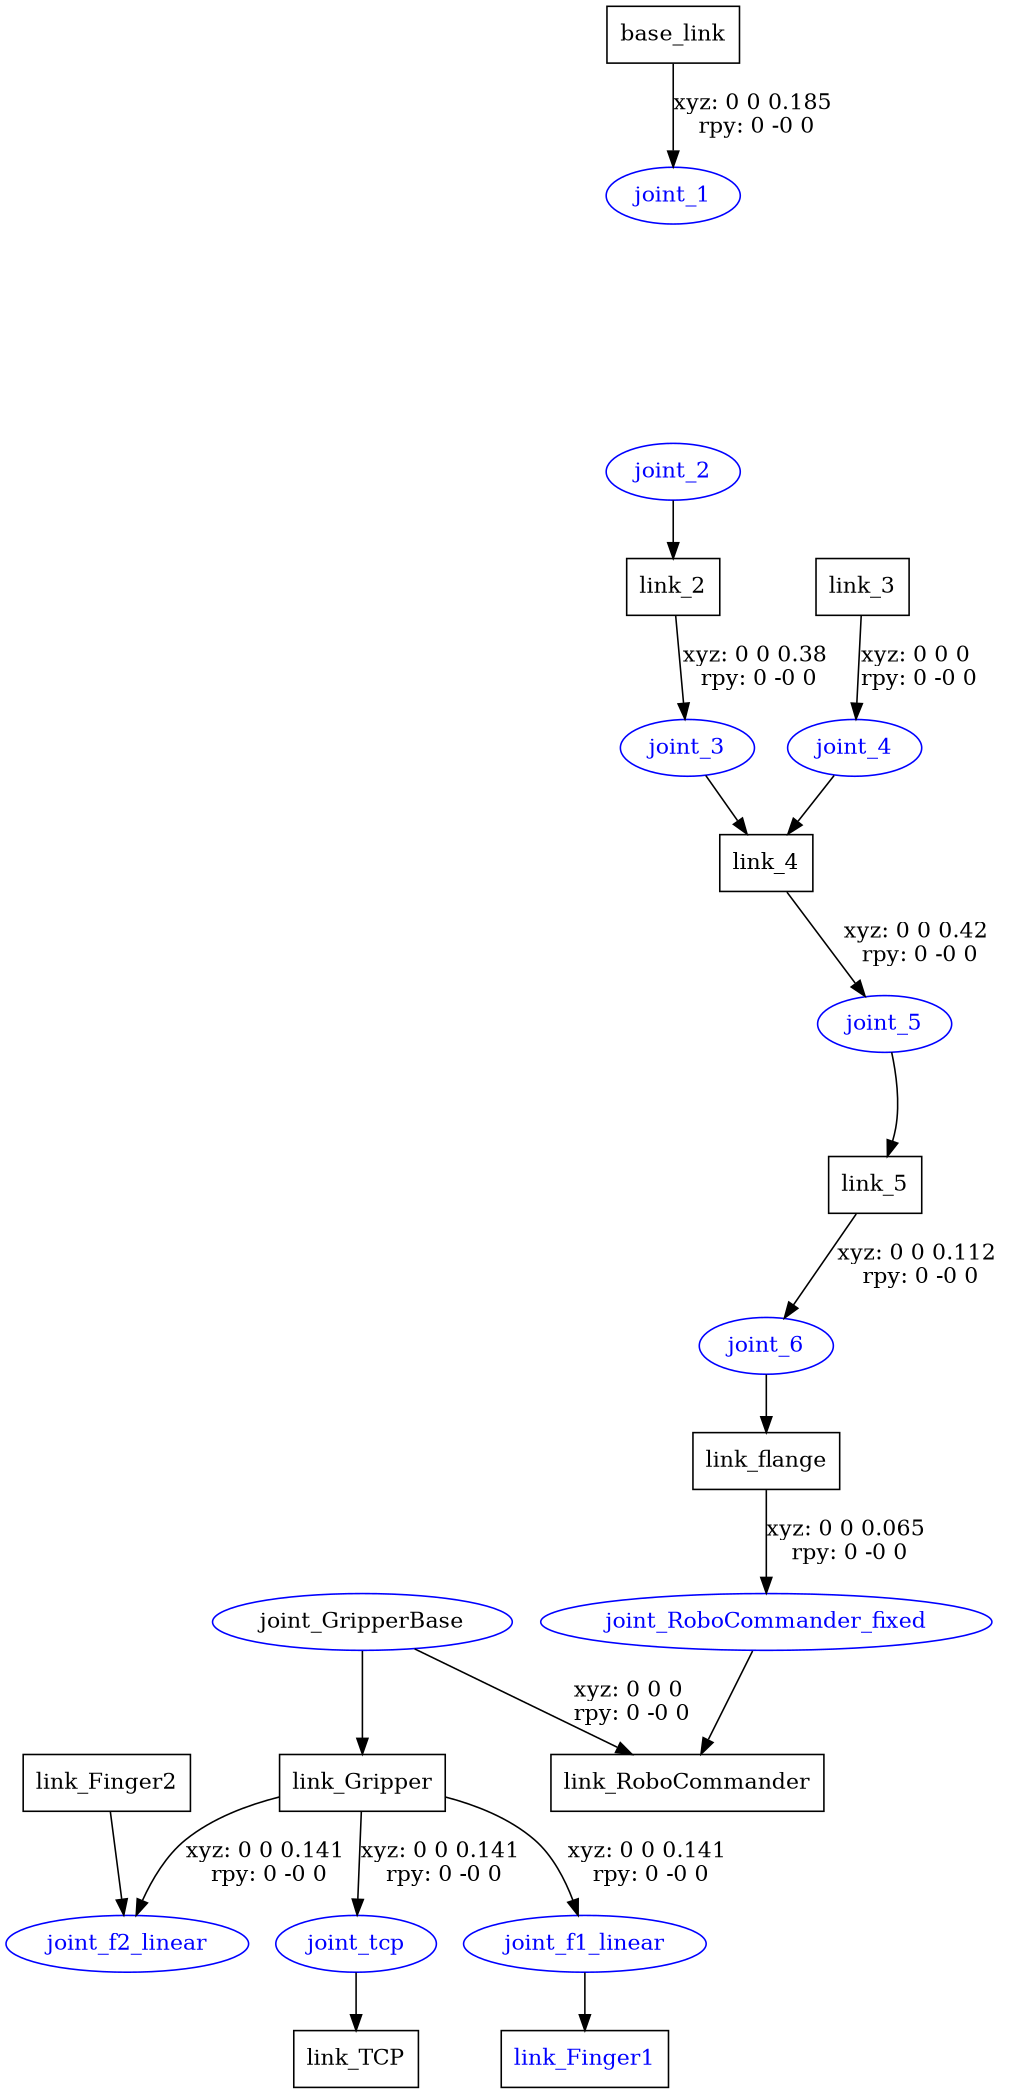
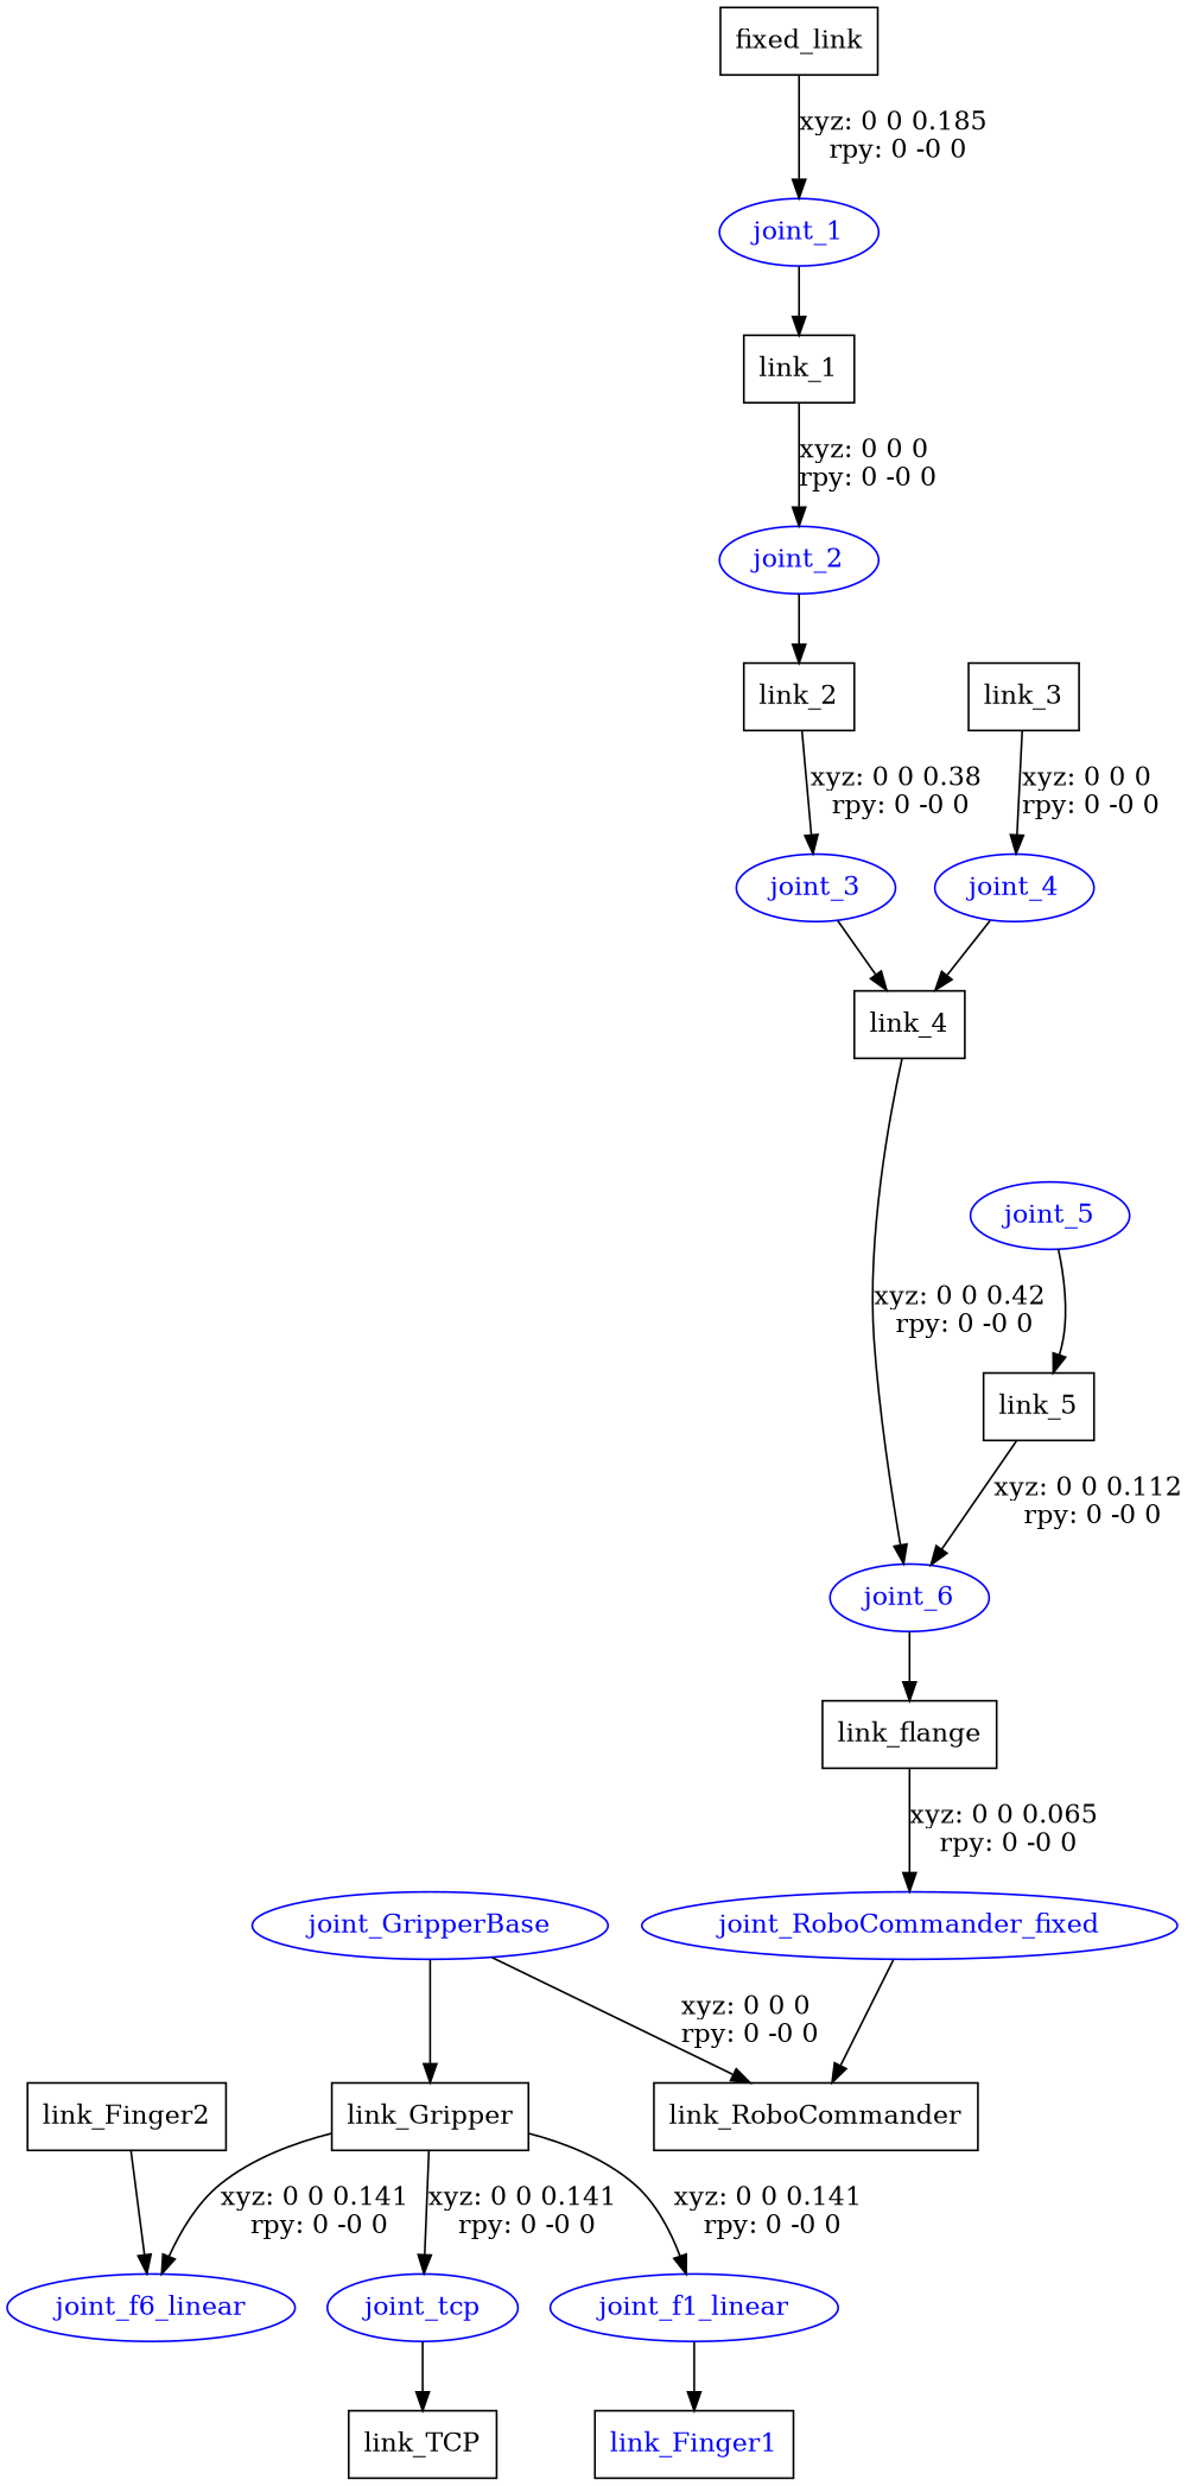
  digraph {
    node [shape=box fontcolor=blue]
-   n1 [label=base_link fontcolor=""]
+   n1 [label=fixed_link fontcolor=""]
    joint_1 [color=blue shape=ellipse]
+   n3 [label=link_1 fontcolor=""]
    joint_2 [color=blue shape=ellipse]
    n5 [label=link_2 fontcolor=""]
    joint_3 [color=blue shape=ellipse]
    n7 [label=link_4 fontcolor=""]
    n8 [label=link_3 fontcolor=""]
    joint_4 [color=blue shape=ellipse]
    joint_5 [color=blue shape=ellipse]
    n11 [label=link_5 fontcolor=""]
    joint_6 [color=blue shape=ellipse]
    n13 [label=link_flange fontcolor=""]
    joint_RoboCommander_fixed [color=blue shape=ellipse]
    n15 [label=link_RoboCommander fontcolor=""]
-   joint_GripperBase [color=blue fontcolor=black shape=ellipse]
+   joint_GripperBase [color=blue shape=ellipse]
    n17 [label=link_Gripper fontcolor=""]
    joint_f1_linear [color=blue shape=ellipse]
-   joint_f2_linear [color=blue shape=ellipse]
+   joint_f2_linear [color=blue shape=ellipse label=joint_f6_linear]
    joint_tcp [color=blue shape=ellipse]
    n21 [label=link_Finger1]
    n22 [label=link_TCP fontcolor=""]
    n23 [label=link_Finger2 fontcolor=""]
    n1 -> joint_1 [label="xyz: 0 0 0.185 \nrpy: 0 -0 0"]
+   joint_1 -> n3
+   n3 -> joint_2 [label="xyz: 0 0 0 \nrpy: 0 -0 0"]
    joint_2 -> n5
    n5 -> joint_3 [label="xyz: 0 0 0.38 \nrpy: 0 -0 0"]
    joint_3 -> n7
-   n7 -> joint_5 [label="xyz: 0 0 0.42 \nrpy: 0 -0 0"]
+   n7 -> joint_6 [label="xyz: 0 0 0.42 \nrpy: 0 -0 0"]
    n8 -> joint_4 [label="xyz: 0 0 0 \nrpy: 0 -0 0"]
    joint_4 -> n7
    joint_5 -> n11
    n11 -> joint_6 [label="xyz: 0 0 0.112 \nrpy: 0 -0 0"]
    joint_6 -> n13
    n13 -> joint_RoboCommander_fixed [label="xyz: 0 0 0.065 \nrpy: 0 -0 0"]
    joint_RoboCommander_fixed -> n15
    joint_GripperBase -> n15 [label="xyz: 0 0 0 \nrpy: 0 -0 0"]
    joint_GripperBase -> n17
    n17 -> joint_f1_linear [label="xyz: 0 0 0.141 \nrpy: 0 -0 0"]
    n17 -> joint_f2_linear [label="xyz: 0 0 0.141 \nrpy: 0 -0 0"]
    n17 -> joint_tcp [label="xyz: 0 0 0.141 \nrpy: 0 -0 0"]
    joint_f1_linear -> n21
    joint_tcp -> n22
    n23 -> joint_f2_linear
  }
